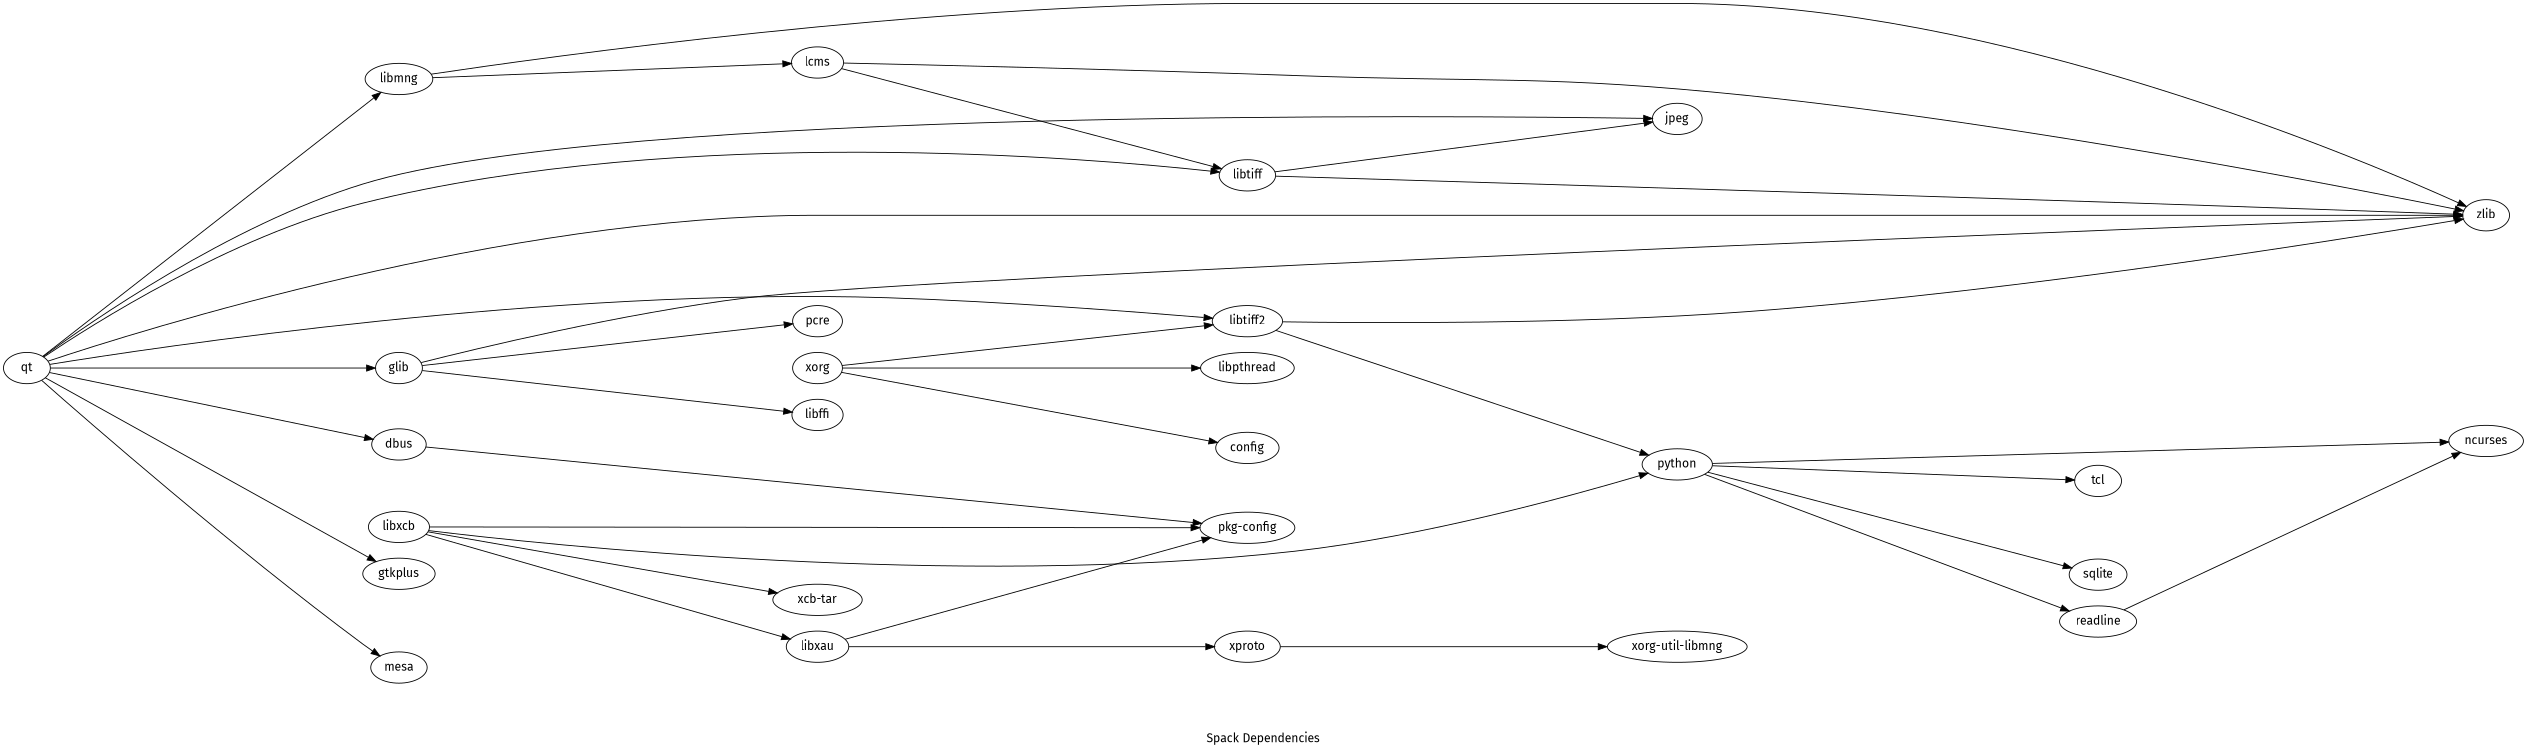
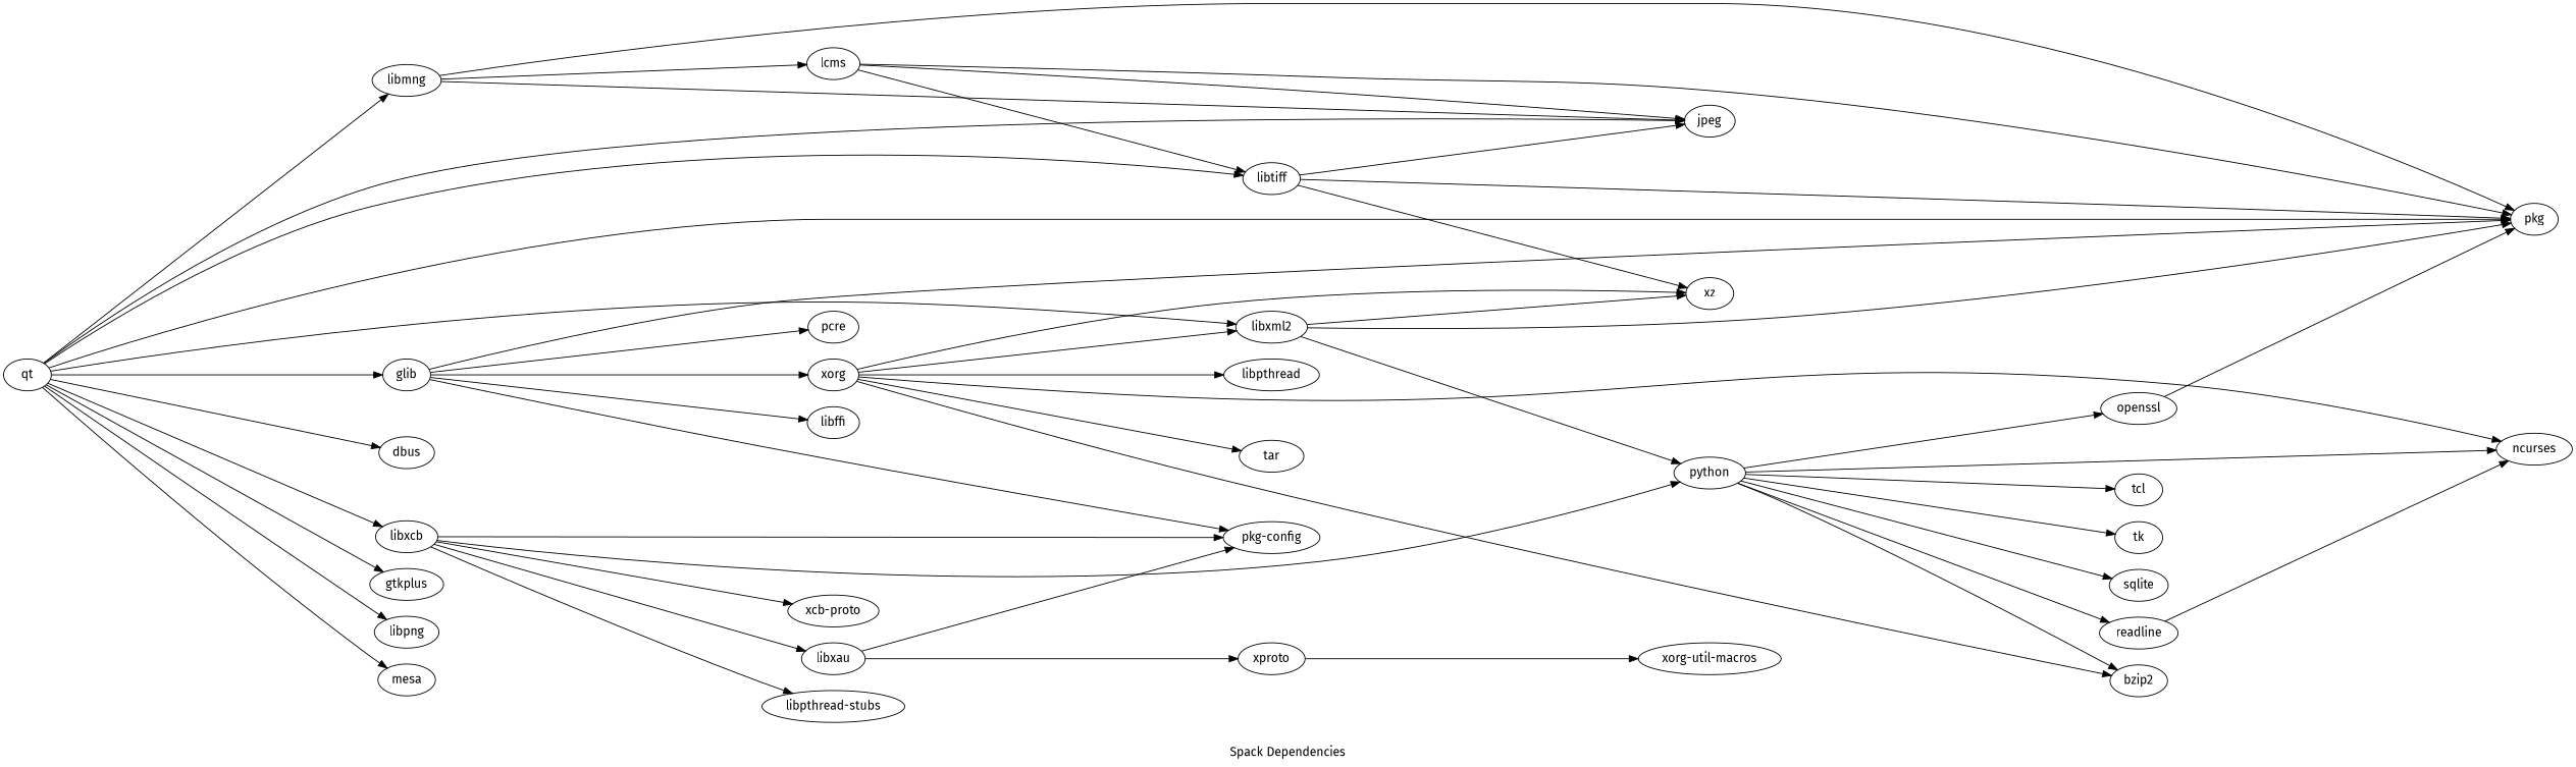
  digraph {
    fontname="Fira Sans"
    label="Spack Dependencies"
    labelloc=b
    rankdir=LR
    ranksep=5
    node [fontname="Fira Sans"]
    edge [fontname="Fira Sans"]
-   n2 [label=zlib]
+   n1 [label=openssl]
+   n2 [label=pkg]
    n3 [label=lcms]
    n4 [label=libtiff]
    n5 [label=jpeg]
-   n7 [label="xorg-util-libmng"]
+   n6 [label=xz]
+   n7 [label="xorg-util-macros"]
    n8 [label=glib]
    n9 [label=xorg]
    n10 [label="pkg-config"]
    n11 [label=libffi]
    pcre
-   n14 [label=libtiff2]
+   n13 [label=bzip2]
+   n14 [label=libxml2]
    n15 [label=ncurses]
-   tar [label=config]
+   tar
    n17 [label=libpthread]
    n18 [label=libmng]
    n19 [label=xproto]
    n20 [label=python]
    n21 [label=readline]
    n22 [label=sqlite]
    tcl
-   n26 [label="xcb-tar"]
+   tk
+   n25 [label="libpthread-stubs"]
+   n26 [label="xcb-proto"]
    n27 [label=qt]
    n28 [label=libxcb]
    dbus
    gtkplus
+   libpng
    mesa
    n33 [label=libxau]
+   n1 -> n2
    n3 -> n2
    n3 -> n4
+   n3 -> n5
    n4 -> n2
    n4 -> n5
+   n4 -> n6
    n8 -> n2
-   dbus -> n10
+   n8 -> n9
+   n8 -> n10
    n8 -> n11
    n8 -> pcre
+   n9 -> n6
+   n9 -> n13
    n9 -> n14
+   n9 -> n15
    n9 -> tar
    n9 -> n17
    n14 -> n2
+   n14 -> n6
    n14 -> n20
    n18 -> n2
    n18 -> n3
+   n18 -> n5
    n19 -> n7
+   n20 -> n1
+   n20 -> n13
    n20 -> n15
    n20 -> n21
    n20 -> n22
    n20 -> tcl
+   n20 -> tk
    n21 -> n15
    n27 -> n2
    n27 -> n4
    n27 -> n5
    n27 -> n8
    n27 -> n14
    n27 -> n18
+   n27 -> n28
    n27 -> dbus
    n27 -> gtkplus
+   n27 -> libpng
    n27 -> mesa
    n28 -> n10
    n28 -> n20
+   n28 -> n25
    n28 -> n26
    n28 -> n33
    n33 -> n10
    n33 -> n19
  }
